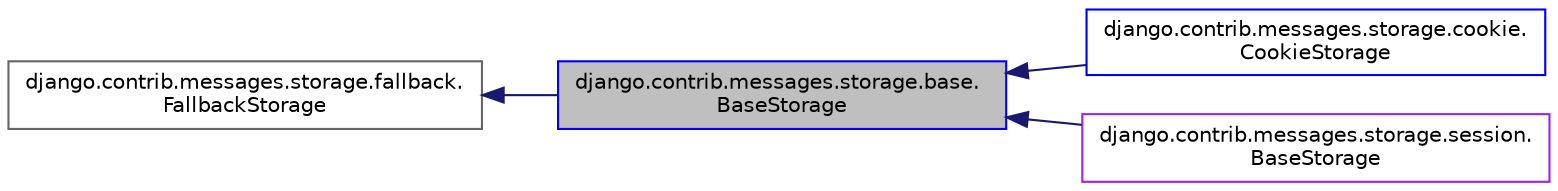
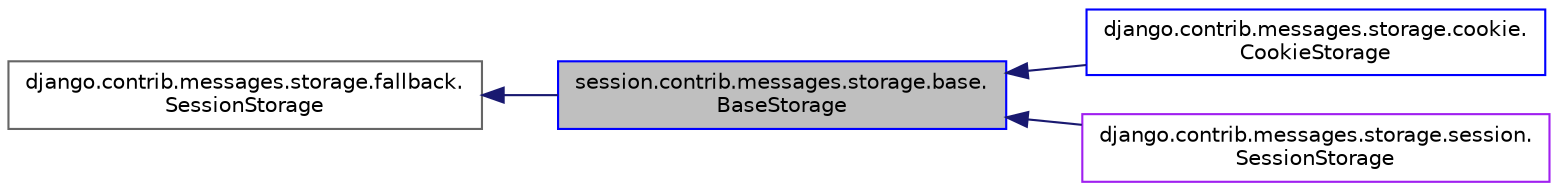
  digraph {
    rankdir=LR
    node [color=blue fillcolor=white fontname=Helvetica fontsize=10 shape=record style=filled]
    edge [color=midnightblue dir=back fontname=Helvetica fontsize=10 labelfontname=Helvetica labelfontsize=10 style=solid]
-   n1 [fillcolor=grey75 fontcolor=black height=0.2 label="django.contrib.messages.storage.base.\lBaseStorage" width=0.4]
+   n1 [fillcolor=grey75 fontcolor=black height=0.2 label="session.contrib.messages.storage.base.\lBaseStorage" width=0.4]
    n2 [height=0.2 label="django.contrib.messages.storage.cookie.\lCookieStorage" width=0.4]
-   n3 [color=purple height=0.2 label="django.contrib.messages.storage.session.\lBaseStorage" width=0.4]
-   n4 [color=gray40 height=0.2 label="django.contrib.messages.storage.fallback.\lFallbackStorage" width=0.4]
+   n3 [color=purple height=0.2 label="django.contrib.messages.storage.session.\lSessionStorage" width=0.4]
+   n4 [color=gray40 height=0.2 label="django.contrib.messages.storage.fallback.\lSessionStorage" width=0.4]
    n1 -> n2
    n1 -> n3
    n4 -> n1
  }
